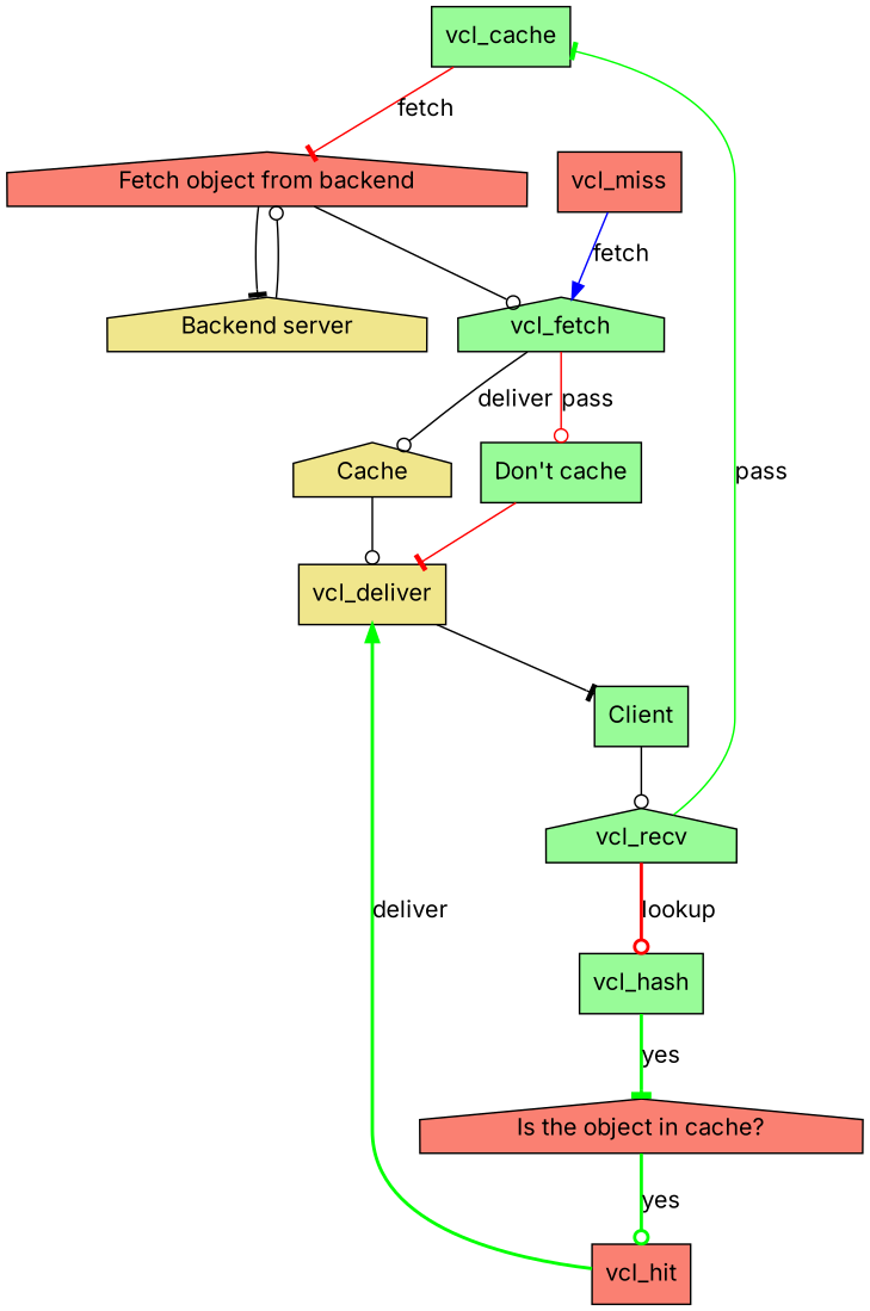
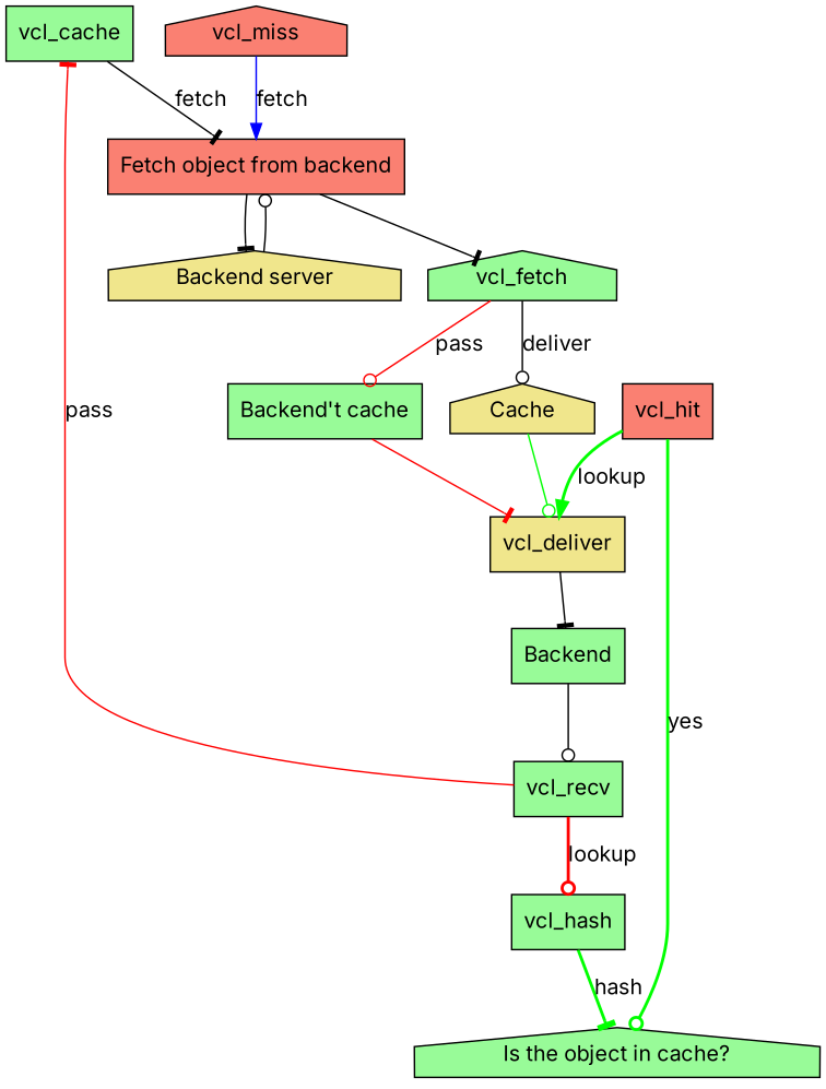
  digraph {
    fontname=Inter
    node [fillcolor=palegreen fontname=Inter shape=box style=filled]
    edge [arrowhead=odot fontname=Inter]
    n1 [label=vcl_cache]
-   vcl_recv [shape=house]
+   vcl_recv
    vcl_hash
-   n4 [fillcolor=salmon label="Fetch object from backend" shape=house]
-   n5 [fillcolor=salmon label="Is the object in cache?" shape=house]
+   n4 [fillcolor=salmon label="Fetch object from backend"]
+   n5 [label="Is the object in cache?" shape=house]
    vcl_fetch [shape=house]
    n7 [fillcolor=khaki label="Backend server" shape=house]
    vcl_hit [fillcolor=salmon]
    vcl_deliver [fillcolor=khaki]
-   vcl_miss [fillcolor=salmon]
-   n11 [label=Client]
+   vcl_miss [fillcolor=salmon shape=house]
+   n11 [label=Backend]
    n12 [fillcolor=khaki label=Cache shape=house]
-   n13 [label="Don't cache"]
-   n1 -> n4 [arrowhead=tee color=red label=fetch weight=1]
-   vcl_recv -> n1 [arrowhead=tee color=green label=pass weight=1]
+   n13 [label="Backend't cache"]
+   n1 -> n4 [arrowhead=tee color=black label=fetch weight=1]
+   vcl_recv -> n1 [arrowhead=tee color=red label=pass weight=1]
    vcl_recv -> vcl_hash [color=red label=lookup style=bold weight=4]
-   vcl_hash -> n5 [arrowhead=tee color=green label=yes style=bold weight=4]
-   n4 -> vcl_fetch [weight=2]
+   vcl_hash -> n5 [arrowhead=tee color=green label=hash style=bold weight=4]
+   n4 -> vcl_fetch [arrowhead=tee weight=2]
    n4 -> n7 [arrowhead=tee]
-   n5 -> vcl_hit [color=green label=yes style=bold weight=4]
+   vcl_hit -> n5 [color=green label=yes style=bold weight=4]
    vcl_fetch -> n12 [label=deliver]
    vcl_fetch -> n13 [color=red label=pass]
    n7 -> n4
-   vcl_hit -> vcl_deliver [arrowhead=normal color=green label=deliver style=bold weight=3]
+   vcl_hit -> vcl_deliver [arrowhead=normal color=green label=lookup style=bold weight=3]
    vcl_deliver -> n11 [arrowhead=tee]
-   vcl_miss -> vcl_fetch [arrowhead=normal color=blue label=fetch weight=3]
+   vcl_miss -> n4 [arrowhead=normal color=blue label=fetch weight=3]
    n11 -> vcl_recv [weight=4]
-   n12 -> vcl_deliver [weight=1]
+   n12 -> vcl_deliver [weight=1 color=green]
    n13 -> vcl_deliver [arrowhead=tee color=red]
  }
